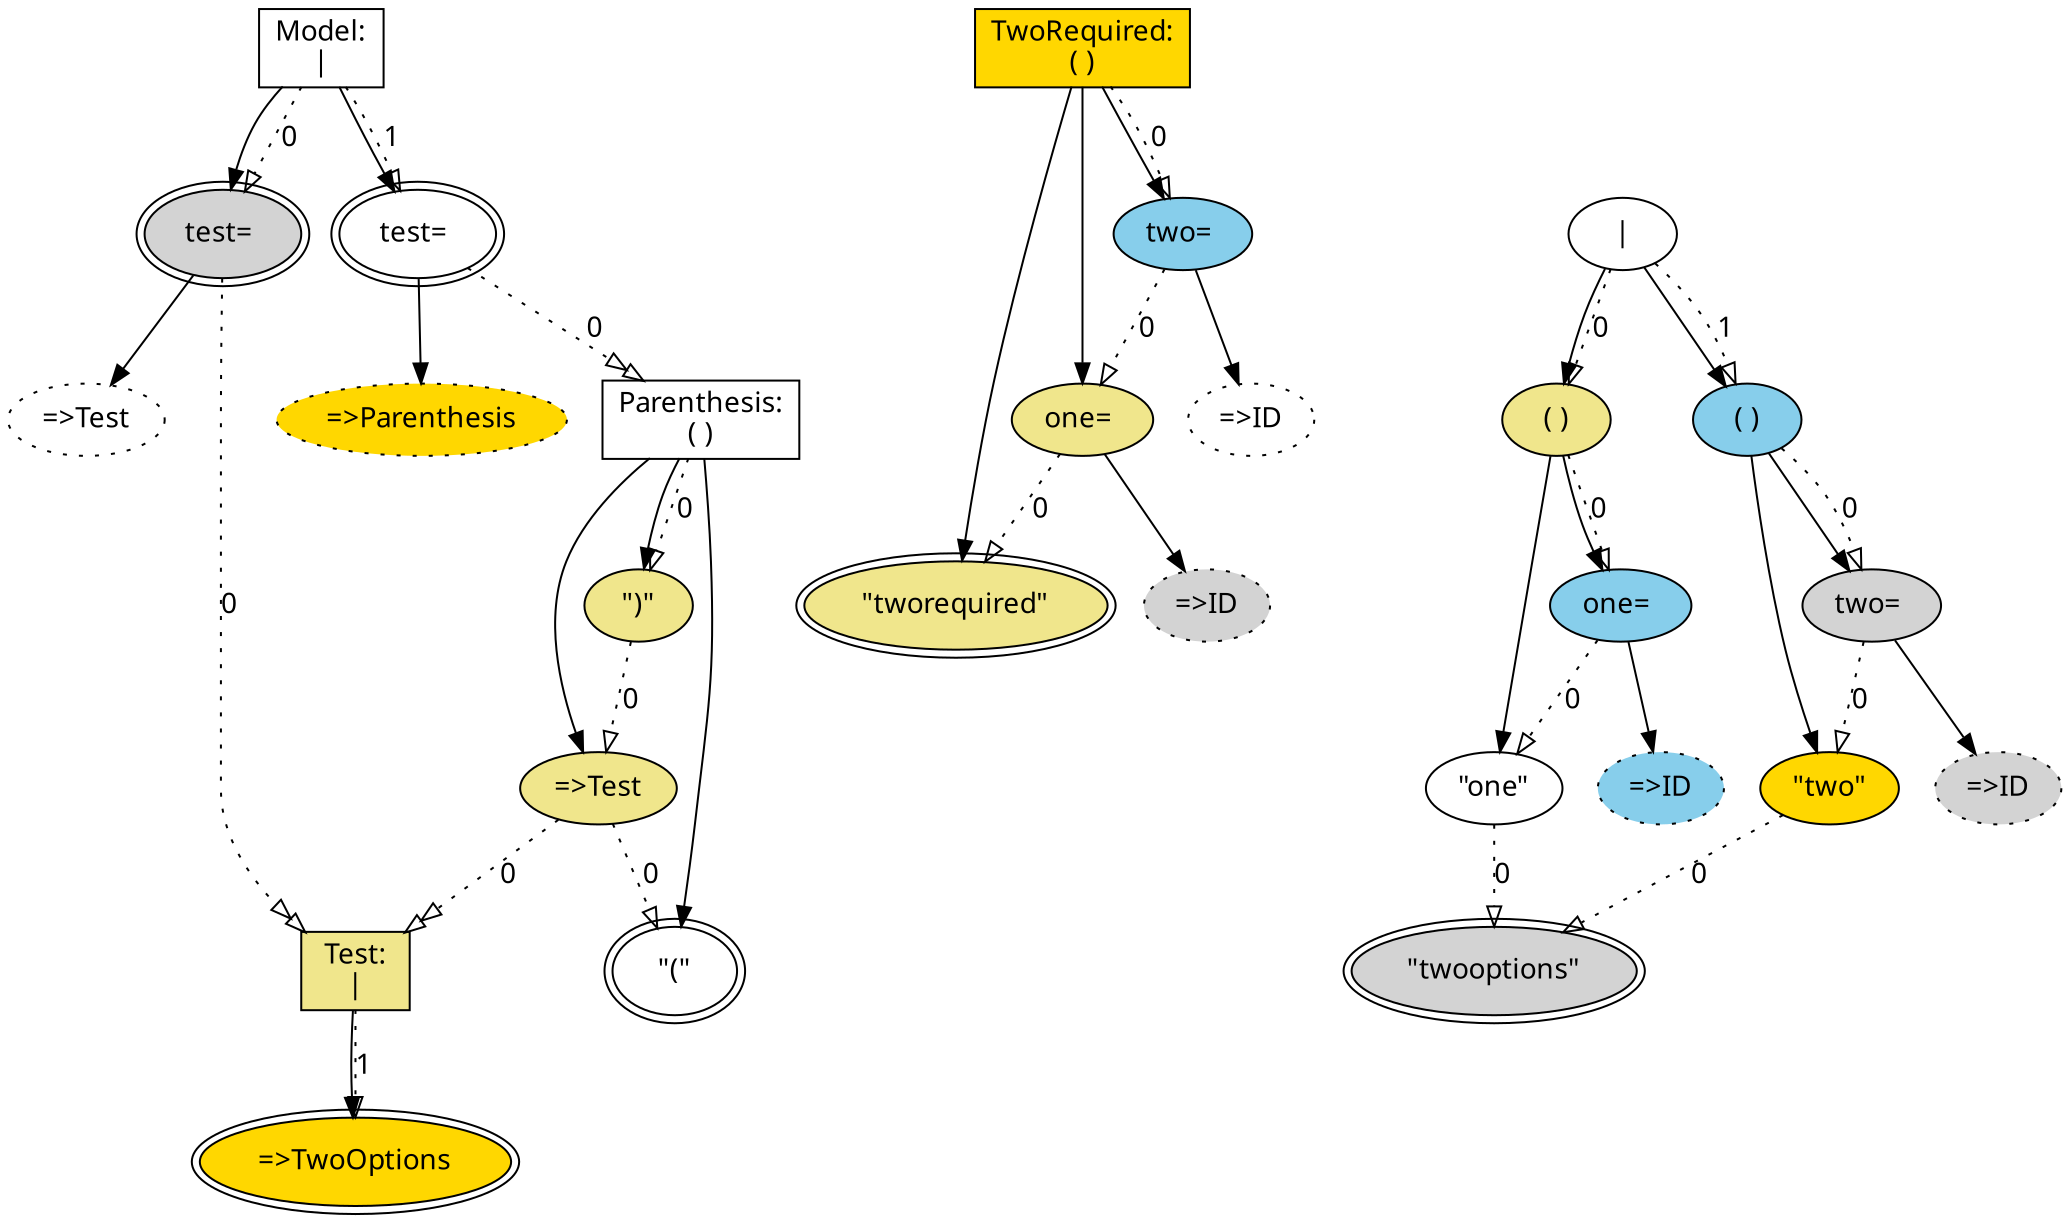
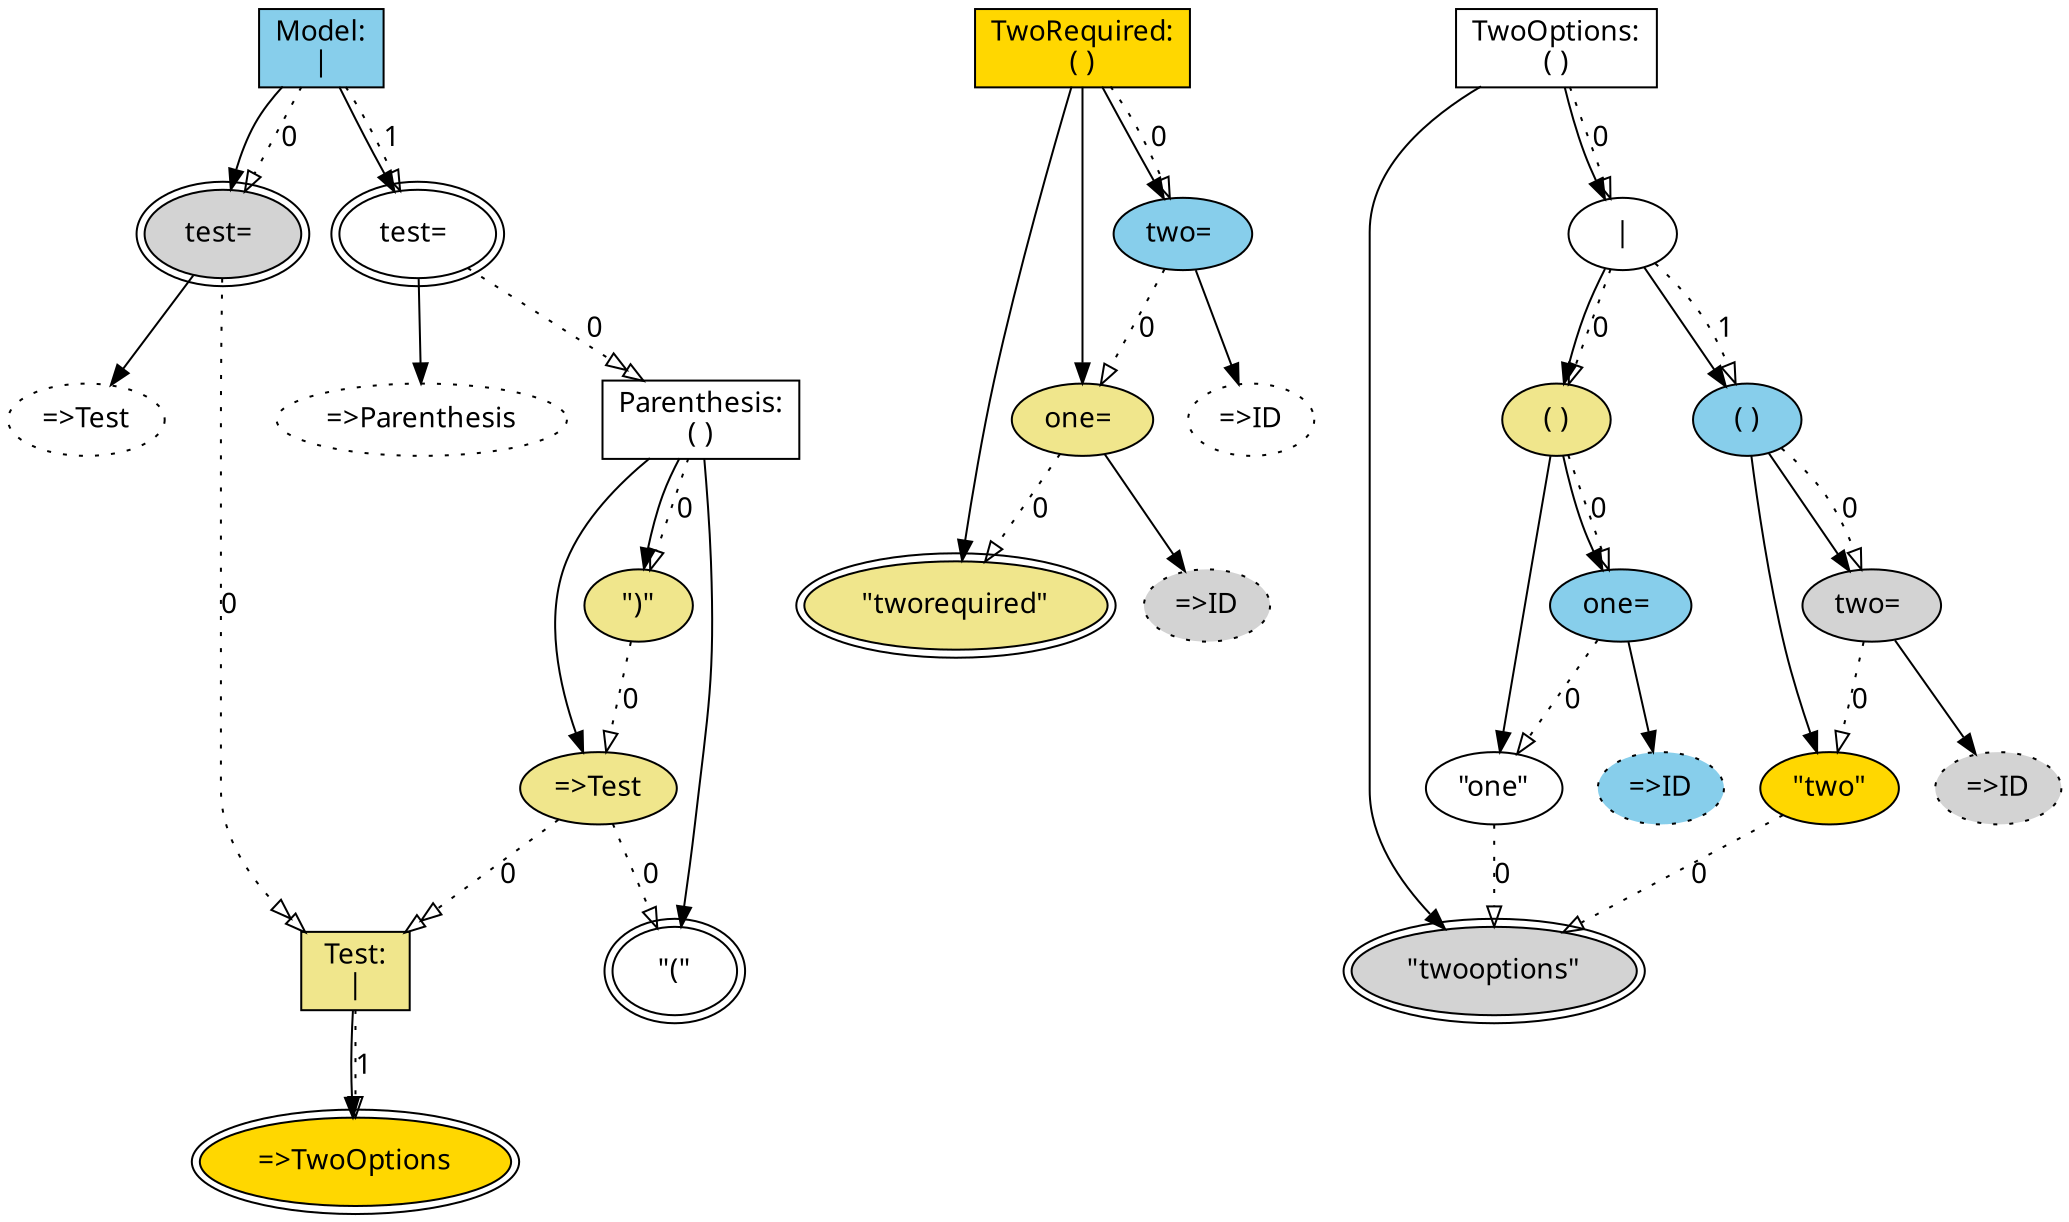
  digraph {
    fontname="Noto Sans"
    node [fillcolor=white fontname="Noto Sans" style=filled]
    edge [fontname="Noto Sans"]
-   n1 [label="Model:\n\|" shape=record]
+   n1 [fillcolor=skyblue label="Model:\n\|" shape=record]
    n2 [fillcolor=lightgrey label="test= " peripheries=2]
    n3 [label="test= " peripheries=2]
    n4 [label="=>Test" style="dotted,filled"]
    n5 [fillcolor=khaki label="Test:\n\|" shape=record]
-   n6 [fillcolor=gold label="=>Parenthesis" style="dotted,filled"]
+   n6 [label="=>Parenthesis" style="dotted,filled"]
    n7 [label="Parenthesis:\n( )" shape=record]
    n8 [fillcolor=gold label="=>TwoOptions" peripheries=2]
    n9 [label="\"(\"" peripheries=2]
    n10 [fillcolor=khaki label="=>Test"]
    n11 [fillcolor=khaki label="\")\""]
    n12 [fillcolor=gold label="TwoRequired:\n( )" shape=record]
    n13 [fillcolor=khaki label="\"tworequired\"" peripheries=2]
    n14 [fillcolor=khaki label="one= "]
    n15 [fillcolor=skyblue label="two= "]
+   n16 [label="TwoOptions:\n( )" shape=record]
    n17 [fillcolor=lightgrey label="\"twooptions\"" peripheries=2]
    n18 [label="\|"]
    n19 [fillcolor=lightgrey label="=>ID" style="dotted,filled"]
    n20 [label="=>ID" style="dotted,filled"]
    n21 [fillcolor=khaki label="( )"]
    n22 [fillcolor=skyblue label="( )"]
    n23 [label="\"one\""]
    n24 [fillcolor=skyblue label="one= "]
    n25 [fillcolor=gold label="\"two\""]
    n26 [fillcolor=lightgrey label="two= "]
    n27 [fillcolor=skyblue label="=>ID" style="dotted,filled"]
    n28 [fillcolor=lightgrey label="=>ID" style="dotted,filled"]
    n1 -> n2
    n1 -> n2 [arrowhead=onormal label=0 style=dotted]
    n1 -> n3
    n1 -> n3 [arrowhead=onormal label=1 style=dotted]
    n2 -> n4
    n2 -> n5 [arrowhead=onormalonormal label=0 style=dotted]
    n3 -> n6
    n3 -> n7 [arrowhead=onormalonormal label=0 style=dotted]
    n5 -> n8
    n5 -> n8 [arrowhead=onormal label=1 style=dotted]
    n7 -> n9
    n7 -> n10
    n7 -> n11
    n7 -> n11 [arrowhead=onormal label=0 style=dotted]
    n10 -> n5 [arrowhead=onormalonormal label=0 style=dotted]
    n10 -> n9 [arrowhead=onormal arrowtail=odot label=0 style=dotted]
    n11 -> n10 [arrowhead=onormal label=0 style=dotted]
    n12 -> n13
    n12 -> n14
    n12 -> n15
    n12 -> n15 [arrowhead=onormal label=0 style=dotted]
    n14 -> n13 [arrowhead=onormal label=0 style=dotted]
    n14 -> n19
    n15 -> n14 [arrowhead=onormal label=0 style=dotted]
    n15 -> n20
+   n16 -> n17
+   n16 -> n18
+   n16 -> n18 [arrowhead=onormal label=0 style=dotted]
    n18 -> n21
    n18 -> n21 [arrowhead=onormal label=0 style=dotted]
    n18 -> n22
    n18 -> n22 [arrowhead=onormal label=1 style=dotted]
    n21 -> n23
    n21 -> n24
    n21 -> n24 [arrowhead=onormal label=0 style=dotted]
    n22 -> n25
    n22 -> n26
    n22 -> n26 [arrowhead=onormal label=0 style=dotted]
    n23 -> n17 [arrowhead=onormal label=0 style=dotted]
    n24 -> n23 [arrowhead=onormal label=0 style=dotted]
    n24 -> n27
    n25 -> n17 [arrowhead=onormal label=0 style=dotted]
    n26 -> n25 [arrowhead=onormal label=0 style=dotted]
    n26 -> n28
  }
